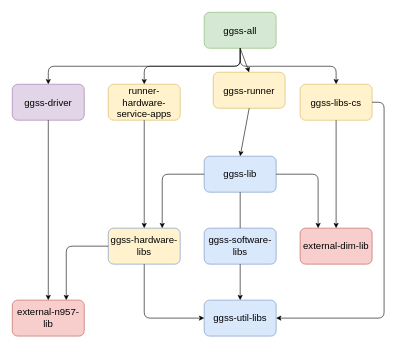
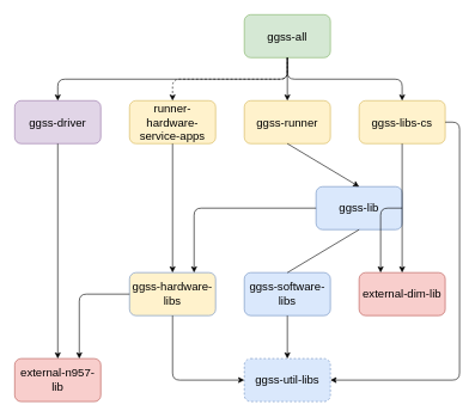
  <mxCell id="0" />
  <mxCell id="1" parent="0" />
  <mxCell id="2" value="ggss-driver" style="rounded=1;whiteSpace=wrap;html=1;fontSize=16;fillColor=#e1d5e7;strokeColor=#9673a6;" vertex="1" parent="1"><mxGeometry x="20" y="140" width="120" height="60" as="geometry" /></mxCell>
  <mxCell id="3" value="runner-hardware-service-apps" style="rounded=1;whiteSpace=wrap;html=1;fontSize=16;fillColor=#fff2cc;strokeColor=#d6b656;" vertex="1" parent="1"><mxGeometry x="180" y="140" width="120" height="60" as="geometry" /></mxCell>
  <mxCell id="4" value="ggss-libs-cs" style="rounded=1;whiteSpace=wrap;html=1;fontSize=16;fillColor=#fff2cc;strokeColor=#d6b656;" vertex="1" parent="1"><mxGeometry x="500" y="140" width="120" height="60" as="geometry" /></mxCell>
  <mxCell id="5" value="ggss-all" style="rounded=1;whiteSpace=wrap;html=1;fontSize=16;fillColor=#d5e8d4;strokeColor=#82b366;" vertex="1" parent="1"><mxGeometry x="340" y="20" width="120" height="60" as="geometry" /></mxCell>
- <mxCell id="6" value="ggss-runner" style="rounded=1;whiteSpace=wrap;html=1;fontSize=16;fillColor=#fff2cc;strokeColor=#d6b656;" vertex="1" parent="1"><mxGeometry x="355" y="120" width="120" height="60" as="geometry" /></mxCell>
+ <mxCell id="6" value="ggss-runner" style="rounded=1;whiteSpace=wrap;html=1;fontSize=16;fillColor=#fff2cc;strokeColor=#d6b656;" vertex="1" parent="1"><mxGeometry x="340" y="140" width="120" height="60" as="geometry" /></mxCell>
  <mxCell id="7" value="ggss-software-libs" style="rounded=1;whiteSpace=wrap;html=1;fontSize=16;fillColor=#dae8fc;strokeColor=#6c8ebf;" vertex="1" parent="1"><mxGeometry x="340" y="380" width="120" height="60" as="geometry" /></mxCell>
- <mxCell id="8" value="ggss-lib" style="rounded=1;whiteSpace=wrap;html=1;fontSize=16;fillColor=#dae8fc;strokeColor=#6c8ebf;" vertex="1" parent="1"><mxGeometry x="340" y="260" width="120" height="60" as="geometry" /></mxCell>
+ <mxCell id="8" value="ggss-lib" style="rounded=1;whiteSpace=wrap;html=1;fontSize=16;fillColor=#dae8fc;strokeColor=#6c8ebf;" vertex="1" parent="1"><mxGeometry x="440" y="260" width="120" height="60" as="geometry" /></mxCell>
  <mxCell id="9" value="ggss-hardware-libs" style="rounded=1;whiteSpace=wrap;html=1;fontSize=16;fillColor=#fff2cc;strokeColor=#6c8ebf;" vertex="1" parent="1"><mxGeometry x="180" y="380" width="120" height="60" as="geometry" /></mxCell>
- <mxCell id="10" value="ggss-util-libs" style="rounded=1;whiteSpace=wrap;html=1;fontSize=16;fillColor=#dae8fc;strokeColor=#6c8ebf;" vertex="1" parent="1"><mxGeometry x="340" y="500" width="120" height="60" as="geometry" /></mxCell>
+ <mxCell id="10" value="ggss-util-libs" style="rounded=1;whiteSpace=wrap;html=1;fontSize=16;fillColor=#dae8fc;strokeColor=#6c8ebf;dashed=1;" vertex="1" parent="1"><mxGeometry x="340" y="500" width="120" height="60" as="geometry" /></mxCell>
  <mxCell id="11" value="external-n957-lib" style="rounded=1;whiteSpace=wrap;html=1;fontSize=16;fillColor=#f8cecc;strokeColor=#b85450;" vertex="1" parent="1"><mxGeometry x="20" y="500" width="120" height="60" as="geometry" /></mxCell>
  <mxCell id="12" value="" style="endArrow=classic;html=1;exitX=0.5;exitY=1;exitDx=0;exitDy=0;entryX=0.5;entryY=0;entryDx=0;entryDy=0;fontSize=16;" edge="1" parent="1" source="5" target="2"><mxGeometry width="50" height="50" relative="1" as="geometry"><mxPoint x="270" y="290" as="sourcePoint" /><mxPoint x="320" y="240" as="targetPoint" /><Array as="points"><mxPoint x="400" y="110" /><mxPoint x="80" y="110" /></Array></mxGeometry></mxCell>
  <mxCell id="13" value="" style="endArrow=classic;html=1;exitX=0.5;exitY=1;exitDx=0;exitDy=0;entryX=0.5;entryY=0;entryDx=0;entryDy=0;fontSize=16;" edge="1" parent="1" source="2" target="11"><mxGeometry width="50" height="50" relative="1" as="geometry"><mxPoint x="270" y="290" as="sourcePoint" /><mxPoint x="80" y="460" as="targetPoint" /></mxGeometry></mxCell>
  <mxCell id="14" value="external-dim-lib" style="rounded=1;whiteSpace=wrap;html=1;fontSize=16;fillColor=#f8cecc;strokeColor=#b85450;" vertex="1" parent="1"><mxGeometry x="500" y="380" width="120" height="60" as="geometry" /></mxCell>
  <mxCell id="15" value="" style="endArrow=classic;html=1;exitX=0.5;exitY=1;exitDx=0;exitDy=0;entryX=0.5;entryY=0;entryDx=0;entryDy=0;fontSize=16;" edge="1" parent="1" source="5" target="4"><mxGeometry width="50" height="50" relative="1" as="geometry"><mxPoint x="360" y="410" as="sourcePoint" /><mxPoint x="410" y="360" as="targetPoint" /><Array as="points"><mxPoint x="400" y="110" /><mxPoint x="560" y="110" /></Array></mxGeometry></mxCell>
- <mxCell id="16" value="" style="endArrow=classic;html=1;exitX=0.5;exitY=1;exitDx=0;exitDy=0;entryX=0.5;entryY=0;entryDx=0;entryDy=0;fontSize=16;" edge="1" parent="1" source="5" target="3"><mxGeometry width="50" height="50" relative="1" as="geometry"><mxPoint x="360" y="410" as="sourcePoint" /><mxPoint x="410" y="360" as="targetPoint" /><Array as="points"><mxPoint x="400" y="110" /><mxPoint x="240" y="110" /></Array></mxGeometry></mxCell>
+ <mxCell id="16" value="" style="endArrow=classic;html=1;exitX=0.5;exitY=1;exitDx=0;exitDy=0;entryX=0.5;entryY=0;entryDx=0;entryDy=0;fontSize=16;dashed=1;" edge="1" parent="1" source="5" target="3"><mxGeometry width="50" height="50" relative="1" as="geometry"><mxPoint x="360" y="410" as="sourcePoint" /><mxPoint x="410" y="360" as="targetPoint" /><Array as="points"><mxPoint x="400" y="110" /><mxPoint x="240" y="110" /></Array></mxGeometry></mxCell>
  <mxCell id="17" value="" style="endArrow=classic;html=1;exitX=0.5;exitY=1;exitDx=0;exitDy=0;entryX=0.5;entryY=0;entryDx=0;entryDy=0;fontSize=16;" edge="1" parent="1" source="5" target="6"><mxGeometry width="50" height="50" relative="1" as="geometry"><mxPoint x="360" y="410" as="sourcePoint" /><mxPoint x="400" y="130" as="targetPoint" /></mxGeometry></mxCell>
  <mxCell id="18" value="" style="endArrow=classic;html=1;exitX=0.5;exitY=1;exitDx=0;exitDy=0;entryX=0.5;entryY=0;entryDx=0;entryDy=0;fontSize=16;" edge="1" parent="1" source="4" target="14"><mxGeometry width="50" height="50" relative="1" as="geometry"><mxPoint x="410" y="600" as="sourcePoint" /><mxPoint x="460" y="550" as="targetPoint" /></mxGeometry></mxCell>
  <mxCell id="19" value="" style="endArrow=classic;html=1;exitX=1;exitY=0.5;exitDx=0;exitDy=0;entryX=1;entryY=0.5;entryDx=0;entryDy=0;fontSize=16;" edge="1" parent="1" source="4" target="10"><mxGeometry width="50" height="50" relative="1" as="geometry"><mxPoint x="410" y="600" as="sourcePoint" /><mxPoint x="460" y="550" as="targetPoint" /><Array as="points"><mxPoint x="640" y="170" /><mxPoint x="640" y="530" /></Array></mxGeometry></mxCell>
  <mxCell id="20" value="" style="endArrow=classic;html=1;exitX=1;exitY=0.5;exitDx=0;exitDy=0;entryX=0.25;entryY=0;entryDx=0;entryDy=0;fontSize=16;" edge="1" parent="1" source="8" target="14"><mxGeometry width="50" height="50" relative="1" as="geometry"><mxPoint x="410" y="600" as="sourcePoint" /><mxPoint x="460" y="550" as="targetPoint" /><Array as="points"><mxPoint x="530" y="290" /></Array></mxGeometry></mxCell>
  <mxCell id="21" value="" style="endArrow=none;html=1;exitX=0.5;exitY=1;exitDx=0;exitDy=0;entryX=0.5;entryY=0;entryDx=0;entryDy=0;fontSize=16;" edge="1" parent="1" source="8" target="7"><mxGeometry width="50" height="50" relative="1" as="geometry"><mxPoint x="290" y="410" as="sourcePoint" /><mxPoint x="340" y="360" as="targetPoint" /></mxGeometry></mxCell>
  <mxCell id="22" value="" style="endArrow=classic;html=1;exitX=0;exitY=0.5;exitDx=0;exitDy=0;entryX=0.75;entryY=0;entryDx=0;entryDy=0;fontSize=16;" edge="1" parent="1" source="8" target="9"><mxGeometry width="50" height="50" relative="1" as="geometry"><mxPoint x="290" y="410" as="sourcePoint" /><mxPoint x="340" y="360" as="targetPoint" /><Array as="points"><mxPoint x="270" y="290" /></Array></mxGeometry></mxCell>
  <mxCell id="23" value="" style="endArrow=classic;html=1;exitX=0.5;exitY=1;exitDx=0;exitDy=0;entryX=0;entryY=0.5;entryDx=0;entryDy=0;fontSize=16;" edge="1" parent="1" source="9" target="10"><mxGeometry width="50" height="50" relative="1" as="geometry"><mxPoint x="290" y="410" as="sourcePoint" /><mxPoint x="340" y="360" as="targetPoint" /><Array as="points"><mxPoint x="240" y="530" /></Array></mxGeometry></mxCell>
  <mxCell id="24" value="" style="endArrow=classic;html=1;exitX=0;exitY=0.5;exitDx=0;exitDy=0;entryX=0.75;entryY=0;entryDx=0;entryDy=0;fontSize=16;" edge="1" parent="1" source="9" target="11"><mxGeometry width="50" height="50" relative="1" as="geometry"><mxPoint x="290" y="410" as="sourcePoint" /><mxPoint x="340" y="360" as="targetPoint" /><Array as="points"><mxPoint x="110" y="410" /></Array></mxGeometry></mxCell>
  <mxCell id="25" value="" style="endArrow=classic;html=1;exitX=0.5;exitY=1;exitDx=0;exitDy=0;entryX=0.5;entryY=0;entryDx=0;entryDy=0;fontSize=16;" edge="1" parent="1" source="7" target="10"><mxGeometry width="50" height="50" relative="1" as="geometry"><mxPoint x="290" y="410" as="sourcePoint" /><mxPoint x="340" y="360" as="targetPoint" /></mxGeometry></mxCell>
  <mxCell id="26" value="" style="endArrow=classic;html=1;exitX=0.5;exitY=1;exitDx=0;exitDy=0;entryX=0.5;entryY=0;entryDx=0;entryDy=0;fontSize=16;" edge="1" parent="1" source="3" target="9"><mxGeometry width="50" height="50" relative="1" as="geometry"><mxPoint x="290" y="410" as="sourcePoint" /><mxPoint x="340" y="360" as="targetPoint" /></mxGeometry></mxCell>
  <mxCell id="27" value="" style="endArrow=classic;html=1;fontSize=16;exitX=0.5;exitY=1;exitDx=0;exitDy=0;entryX=0.5;entryY=0;entryDx=0;entryDy=0;" edge="1" parent="1" source="6" target="8"><mxGeometry width="50" height="50" relative="1" as="geometry"><mxPoint x="340" y="210" as="sourcePoint" /><mxPoint x="390" y="160" as="targetPoint" /></mxGeometry></mxCell>
